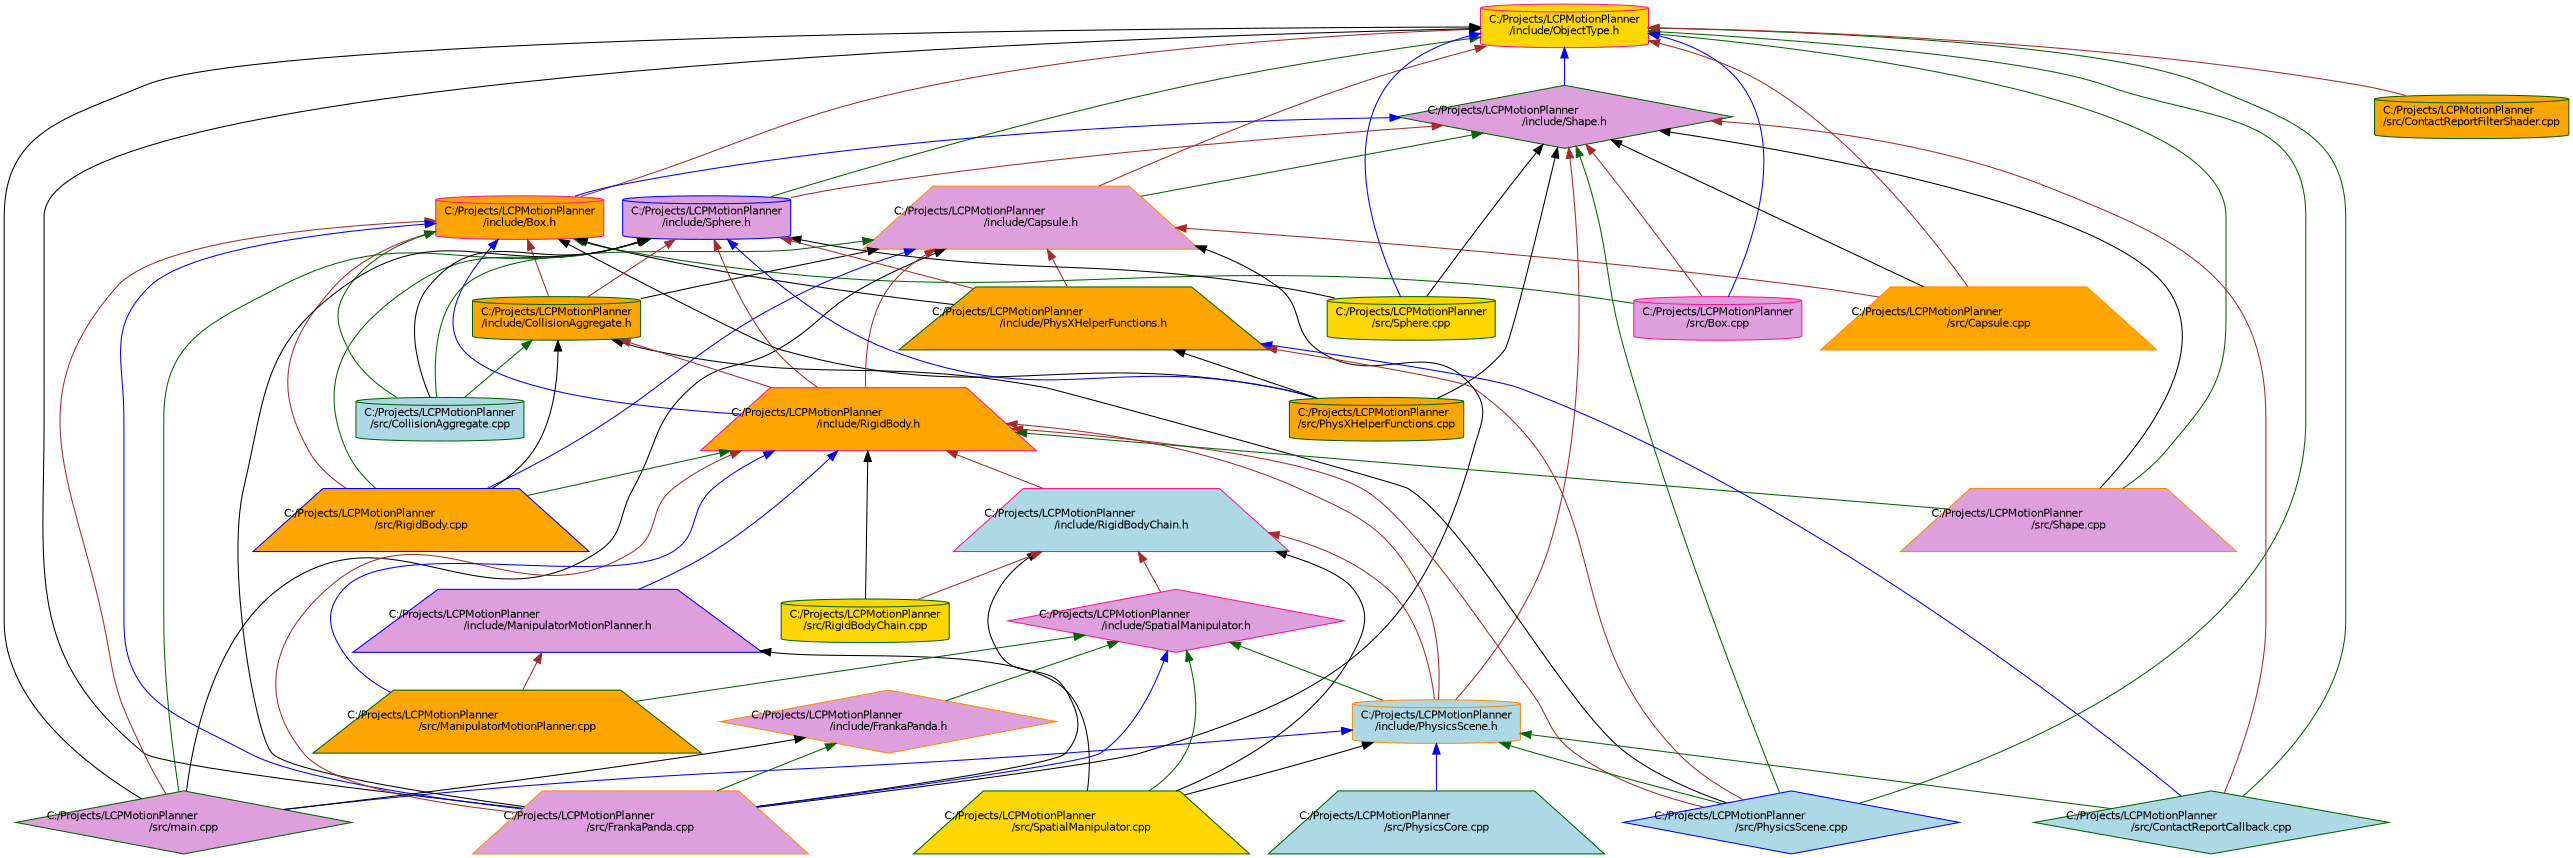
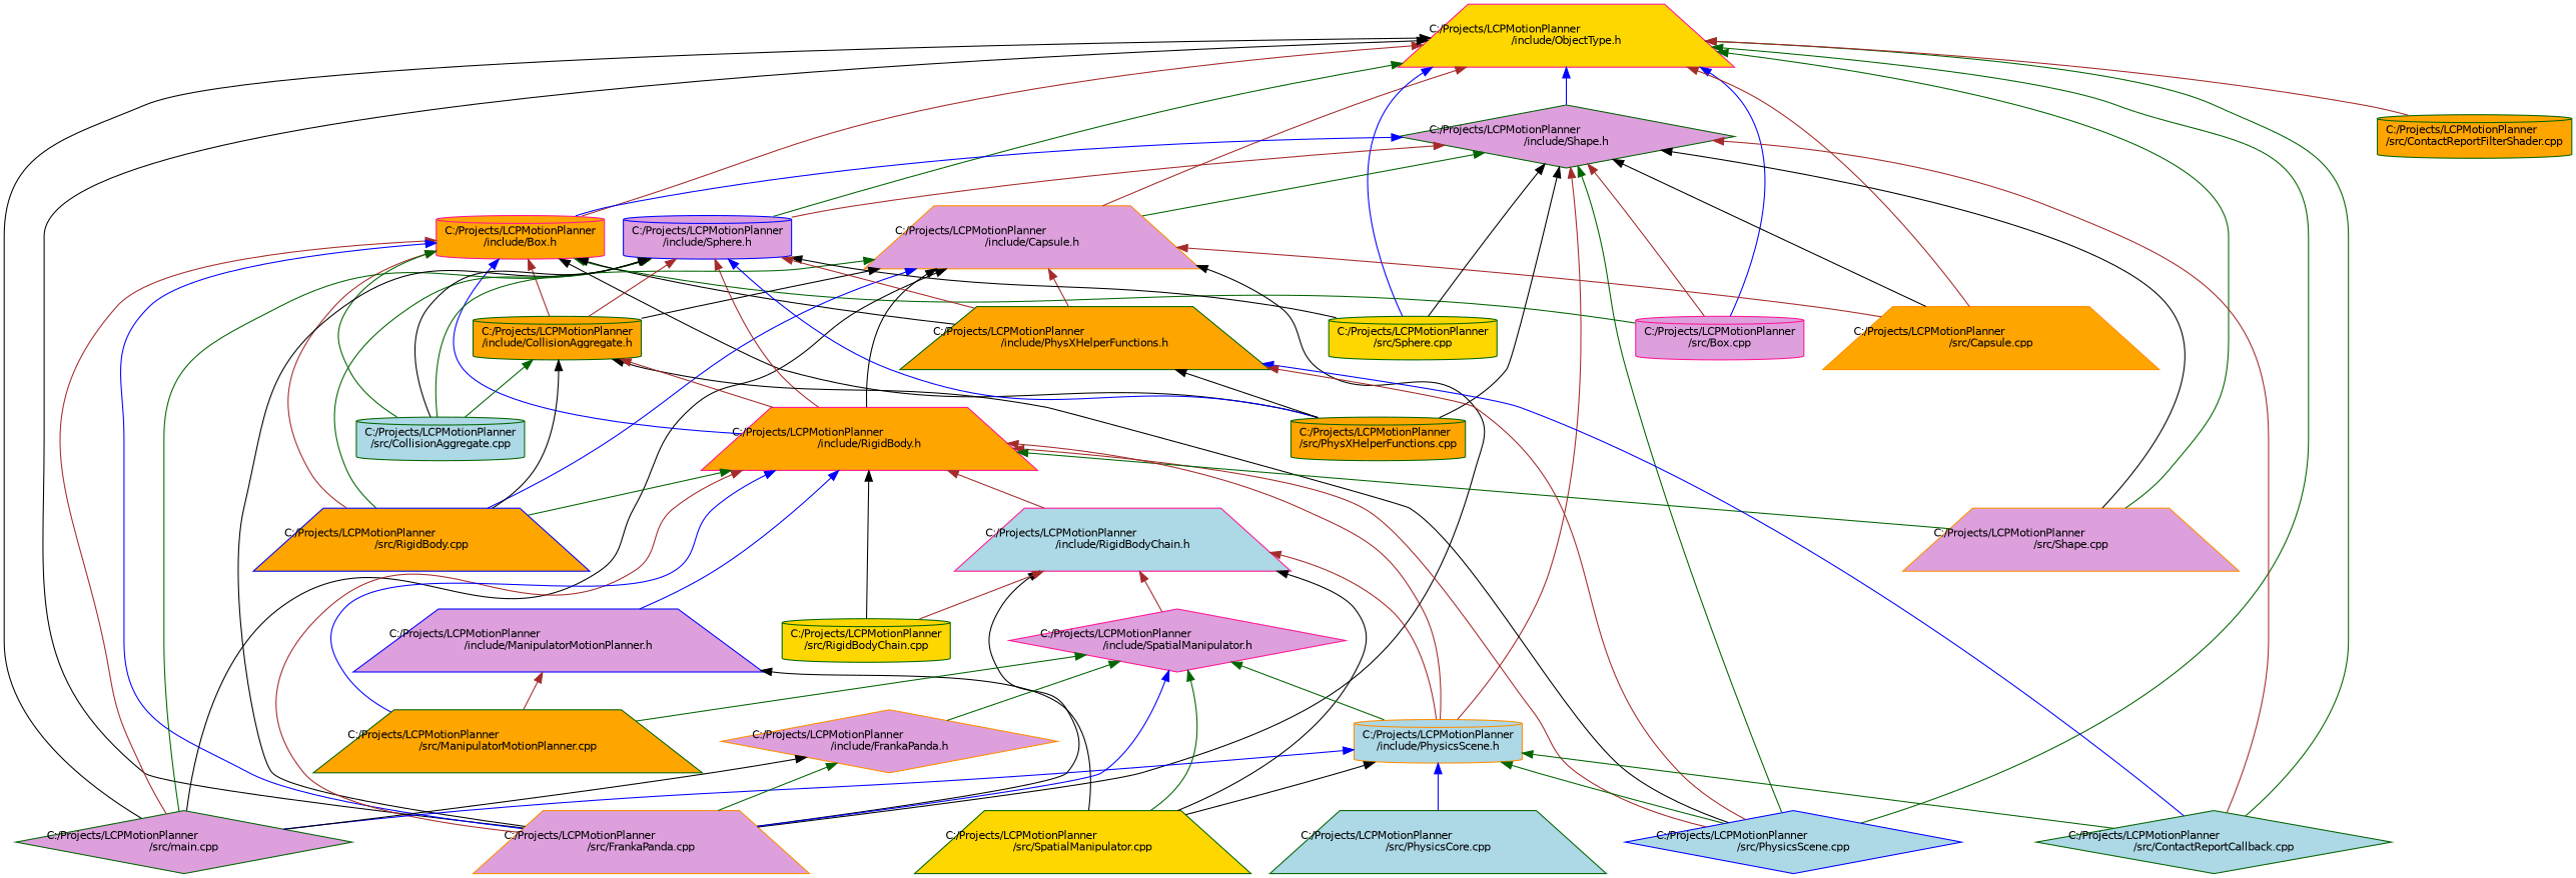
  digraph {
    node [color=darkgreen fillcolor=plum fontname=Helvetica fontsize=10 shape=trapezium style=filled]
    edge [color=brown dir=back fontname=Helvetica fontsize=10 labelfontname=Helvetica labelfontsize=10 style=solid]
-   n1 [color=deeppink fillcolor=gold fontcolor=black height=0.2 label="C:/Projects/LCPMotionPlanner\l/include/ObjectType.h" shape=cylinder width=0.4]
+   n1 [color=deeppink fillcolor=gold fontcolor=black height=0.2 label="C:/Projects/LCPMotionPlanner\l/include/ObjectType.h" width=0.4]
    n2 [color=deeppink fillcolor=orange height=0.2 label="C:/Projects/LCPMotionPlanner\l/include/Box.h" shape=cylinder width=0.4]
    n3 [fillcolor=lightblue height=0.2 label="C:/Projects/LCPMotionPlanner\l/src/ContactReportCallback.cpp" shape=diamond width=0.4]
    n4 [color=blue fillcolor=lightblue height=0.2 label="C:/Projects/LCPMotionPlanner\l/src/PhysicsScene.cpp" shape=diamond width=0.4]
    n5 [height=0.2 label="C:/Projects/LCPMotionPlanner\l/src/main.cpp" shape=diamond width=0.4]
    n6 [color=darkorange height=0.2 label="C:/Projects/LCPMotionPlanner\l/src/FrankaPanda.cpp" width=0.4]
    n7 [color=darkorange height=0.2 label="C:/Projects/LCPMotionPlanner\l/src/Shape.cpp" width=0.4]
    n8 [color=deeppink height=0.2 label="C:/Projects/LCPMotionPlanner\l/src/Box.cpp" shape=cylinder width=0.4]
    n9 [color=darkorange height=0.2 label="C:/Projects/LCPMotionPlanner\l/include/Capsule.h" width=0.4]
    n10 [color=darkorange fillcolor=orange height=0.2 label="C:/Projects/LCPMotionPlanner\l/src/Capsule.cpp" width=0.4]
    n11 [height=0.2 label="C:/Projects/LCPMotionPlanner\l/include/Shape.h" shape=diamond width=0.4]
    n12 [color=blue height=0.2 label="C:/Projects/LCPMotionPlanner\l/include/Sphere.h" shape=cylinder width=0.4]
    n13 [fillcolor=gold height=0.2 label="C:/Projects/LCPMotionPlanner\l/src/Sphere.cpp" shape=cylinder width=0.4]
    n14 [fillcolor=orange height=0.2 label="C:/Projects/LCPMotionPlanner\l/src/ContactReportFilterShader.cpp" shape=cylinder width=0.4]
    n15 [fillcolor=orange height=0.2 label="C:/Projects/LCPMotionPlanner\l/include/CollisionAggregate.h" shape=cylinder width=0.4]
    n16 [color=deeppink fillcolor=orange height=0.2 label="C:/Projects/LCPMotionPlanner\l/include/RigidBody.h" width=0.4]
    n17 [color=blue fillcolor=orange height=0.2 label="C:/Projects/LCPMotionPlanner\l/src/RigidBody.cpp" width=0.4]
    n18 [fillcolor=lightblue height=0.2 label="C:/Projects/LCPMotionPlanner\l/src/CollisionAggregate.cpp" shape=cylinder width=0.4]
    n19 [fillcolor=orange height=0.2 label="C:/Projects/LCPMotionPlanner\l/include/PhysXHelperFunctions.h" width=0.4]
    n20 [fillcolor=orange height=0.2 label="C:/Projects/LCPMotionPlanner\l/src/PhysXHelperFunctions.cpp" shape=cylinder width=0.4]
    n21 [color=darkorange fillcolor=lightblue height=0.2 label="C:/Projects/LCPMotionPlanner\l/include/PhysicsScene.h" shape=cylinder width=0.4]
    n22 [color=blue height=0.2 label="C:/Projects/LCPMotionPlanner\l/include/ManipulatorMotionPlanner.h" width=0.4]
    n23 [fillcolor=orange height=0.2 label="C:/Projects/LCPMotionPlanner\l/src/ManipulatorMotionPlanner.cpp" width=0.4]
    n24 [color=deeppink fillcolor=lightblue height=0.2 label="C:/Projects/LCPMotionPlanner\l/include/RigidBodyChain.h" width=0.4]
    n25 [fillcolor=gold height=0.2 label="C:/Projects/LCPMotionPlanner\l/src/RigidBodyChain.cpp" shape=cylinder width=0.4]
    n26 [fillcolor=gold height=0.2 label="C:/Projects/LCPMotionPlanner\l/src/SpatialManipulator.cpp" width=0.4]
    n27 [fillcolor=lightblue height=0.2 label="C:/Projects/LCPMotionPlanner\l/src/PhysicsCore.cpp" width=0.4]
    n28 [color=deeppink height=0.2 label="C:/Projects/LCPMotionPlanner\l/include/SpatialManipulator.h" shape=diamond width=0.4]
    n29 [color=darkorange height=0.2 label="C:/Projects/LCPMotionPlanner\l/include/FrankaPanda.h" shape=diamond width=0.4]
    n1 -> n2
    n1 -> n3 [color=darkgreen]
    n1 -> n4 [color=darkgreen]
    n1 -> n5 [color=black]
    n1 -> n6 [color=black]
    n1 -> n7 [color=darkgreen]
    n1 -> n8 [color=blue]
    n1 -> n9
    n1 -> n10
    n1 -> n11 [color=blue]
    n1 -> n12 [color=darkgreen]
    n1 -> n13 [color=blue]
    n1 -> n14
    n2 -> n5
    n2 -> n6 [color=blue]
    n2 -> n8 [color=darkgreen]
    n2 -> n15
    n2 -> n16 [color=blue]
    n2 -> n17
    n2 -> n18 [color=darkgreen]
    n2 -> n19 [color=black]
    n2 -> n20 [color=black]
    n9 -> n5 [color=black]
    n9 -> n6 [color=black]
    n9 -> n10
    n9 -> n15 [color=black]
-   n9 -> n16
+   n9 -> n16 [color=black]
    n9 -> n17 [color=blue]
    n9 -> n18 [color=darkgreen]
    n9 -> n19
    n11 -> n2 [color=blue]
    n11 -> n3
    n11 -> n4 [color=darkgreen]
    n11 -> n7 [color=black]
    n11 -> n8
    n11 -> n9 [color=darkgreen]
    n11 -> n10 [color=black]
    n11 -> n12
    n11 -> n13 [color=black]
    n11 -> n20 [color=black]
    n11 -> n21
    n12 -> n5 [color=darkgreen]
    n12 -> n6 [color=black]
    n12 -> n13 [color=black]
    n12 -> n15
    n12 -> n16
    n12 -> n17 [color=darkgreen]
    n12 -> n18 [color=black]
    n12 -> n19
    n12 -> n20 [color=blue]
    n15 -> n4 [color=black]
    n15 -> n16
    n15 -> n17 [color=black]
    n15 -> n18 [color=darkgreen]
    n16 -> n4
    n16 -> n6
    n16 -> n7 [color=darkgreen]
    n16 -> n17 [color=darkgreen]
    n16 -> n21
    n16 -> n22 [color=blue]
    n16 -> n23 [color=blue]
    n16 -> n24
    n16 -> n25 [color=black]
    n19 -> n3 [color=blue]
    n19 -> n4
    n19 -> n20 [color=black]
    n21 -> n3 [color=darkgreen]
    n21 -> n4 [color=darkgreen]
    n21 -> n5 [color=blue]
    n21 -> n26 [color=black]
    n21 -> n27 [color=blue]
    n22 -> n23
    n22 -> n26 [color=black]
    n24 -> n6 [color=black]
    n24 -> n21
    n24 -> n25
    n24 -> n26 [color=black]
    n24 -> n28
    n28 -> n6 [color=blue]
    n28 -> n21 [color=darkgreen]
    n28 -> n23 [color=darkgreen]
    n28 -> n26 [color=darkgreen]
    n28 -> n29 [color=darkgreen]
    n29 -> n5 [color=black]
    n29 -> n6 [color=darkgreen]
  }
